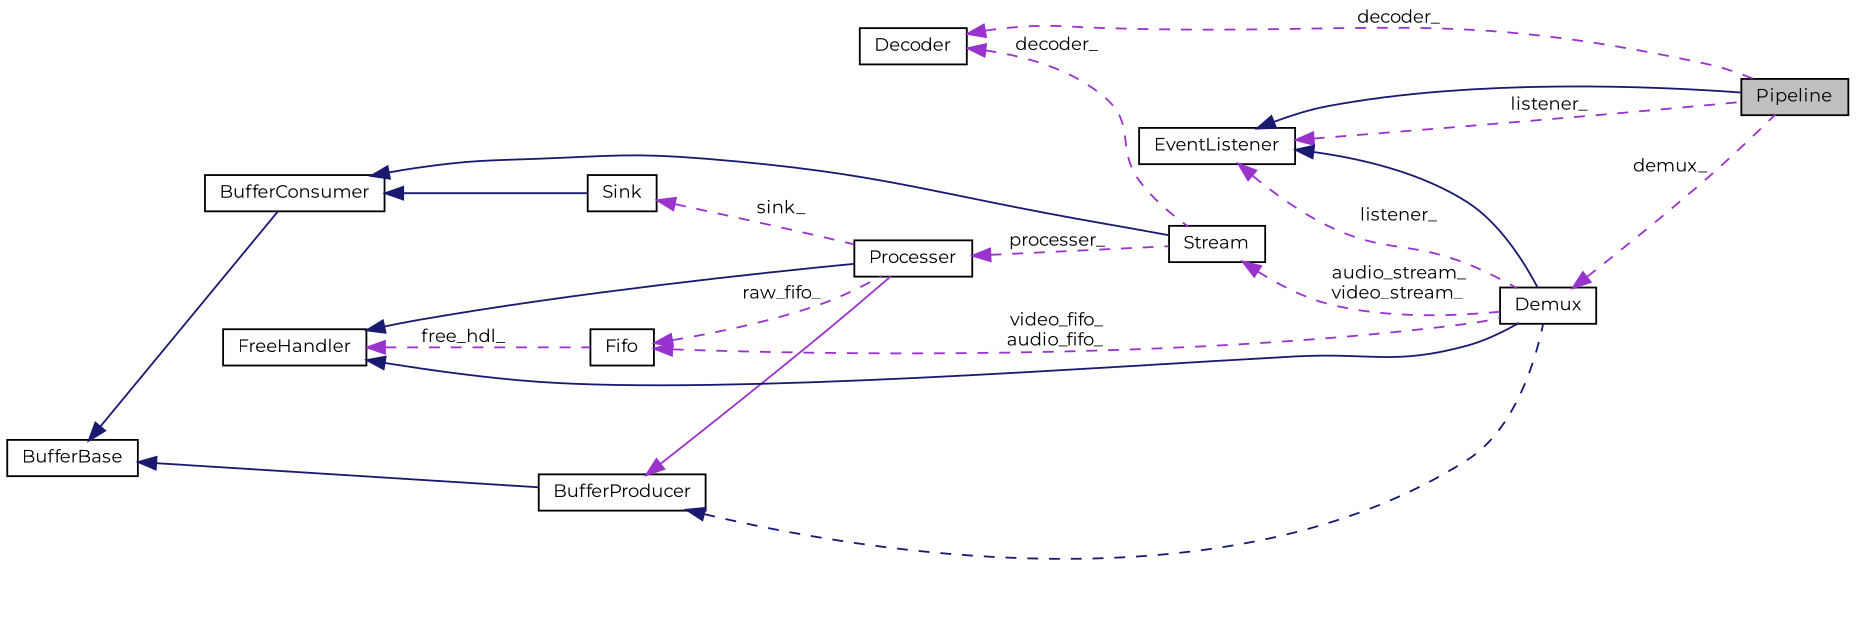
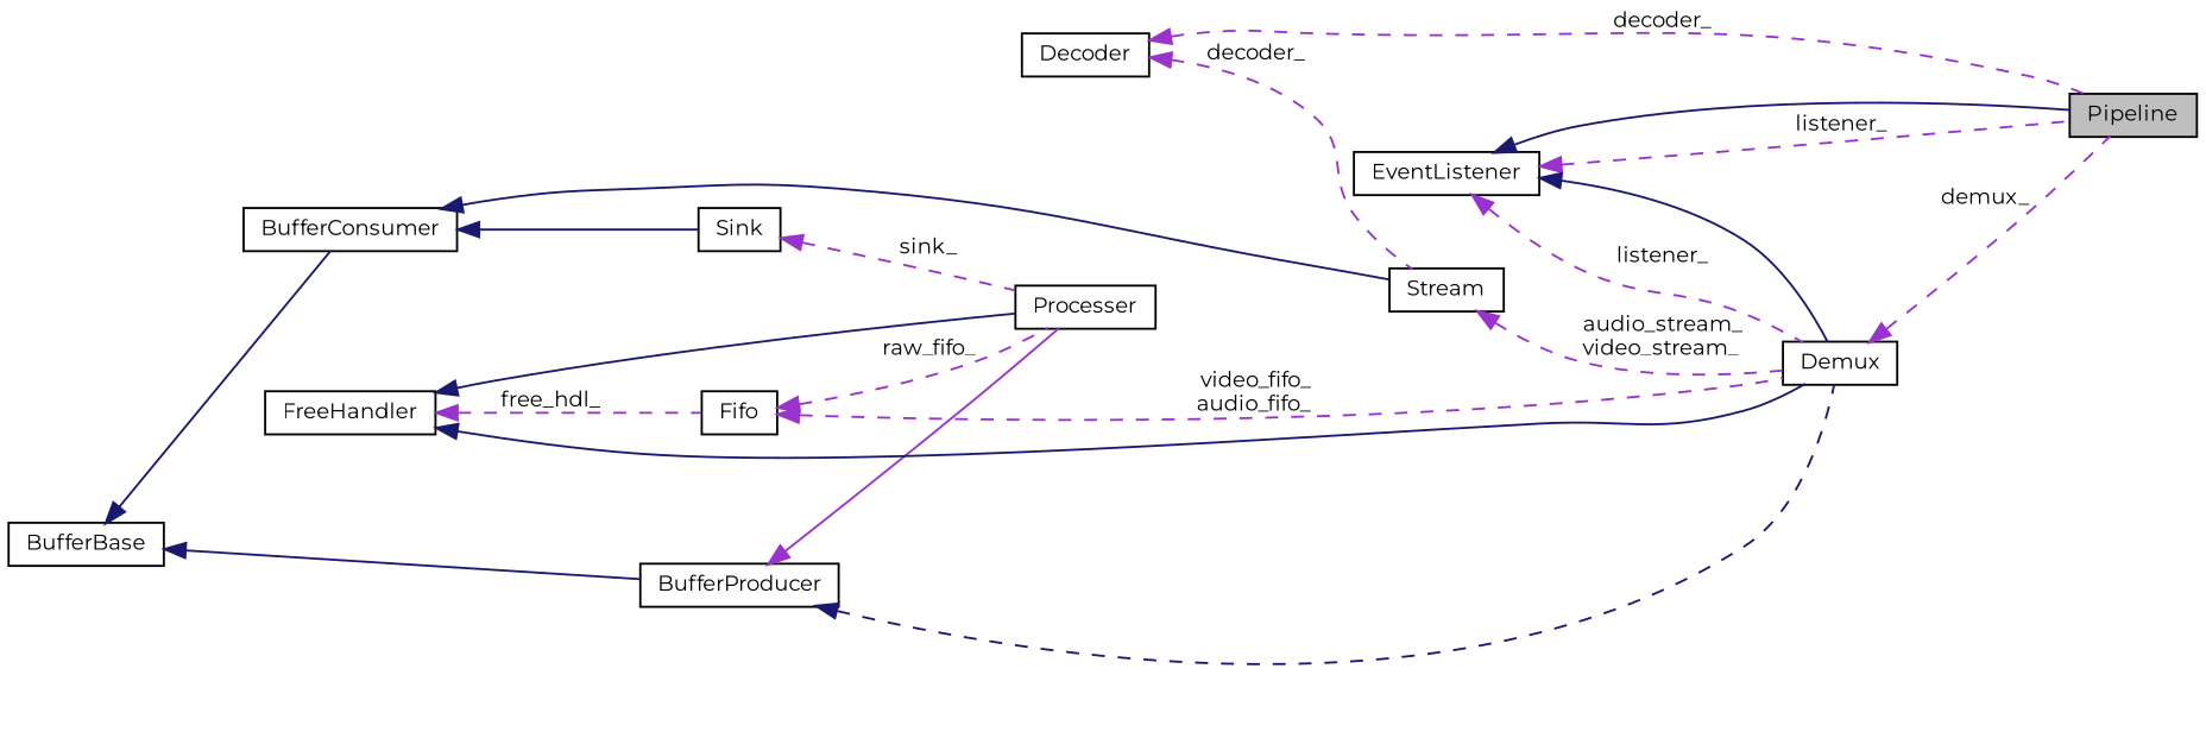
  digraph {
    fontname=Montserrat
    rankdir=LR
    node [color=black fillcolor=white fontname=Montserrat fontsize=10 shape=record style=filled]
    edge [color=darkorchid3 dir=back fontname=Montserrat fontsize=10 labelfontname=Helvetica labelfontsize=10 style=dashed]
    n1 [fillcolor=grey75 fontcolor=black height=0.2 label=Pipeline width=0.4]
    n2 [height=0.2 label=EventListener width=0.4]
    n3 [height=0.2 label=Demux width=0.4]
    n4 [height=0.2 label=Decoder width=0.4]
    n5 [height=0.2 label=Stream width=0.4]
    n6 [height=0.2 label=BufferProducer width=0.4]
    n7 [height=0.2 label=Processer width=0.4]
    n8 [height=0.2 label=BufferBase width=0.4]
    n9 [height=0.2 label=BufferConsumer width=0.4]
    n10 [height=0.2 label=Sink width=0.4]
    n11 [height=0.2 label=FreeHandler width=0.4]
    n12 [height=0.2 label=Fifo width=0.4]
    n2 -> n1 [color=midnightblue style=solid]
    n2 -> n1 [label=" listener_"]
    n2 -> n3 [color=midnightblue style=solid]
    n2 -> n3 [label=" listener_"]
    n3 -> n1 [label=" demux_"]
    n4 -> n1 [label=" decoder_"]
    n4 -> n5 [label=" decoder_"]
    n5 -> n3 [label=" audio_stream_\nvideo_stream_"]
    n6 -> n3 [color=midnightblue]
    n6 -> n7 [style=solid]
-   n7 -> n5 [label=" processer_"]
    n8 -> n6 [color=midnightblue style=solid]
    n8 -> n9 [color=midnightblue style=solid]
    n9 -> n5 [color=midnightblue style=solid]
    n9 -> n10 [color=midnightblue style=solid]
    n10 -> n7 [label=" sink_"]
    n11 -> n3 [color=midnightblue style=solid]
    n11 -> n7 [color=midnightblue style=solid]
    n11 -> n12 [label=" free_hdl_"]
    n12 -> n3 [label=" video_fifo_\naudio_fifo_"]
    n12 -> n7 [label=" raw_fifo_"]
  }
